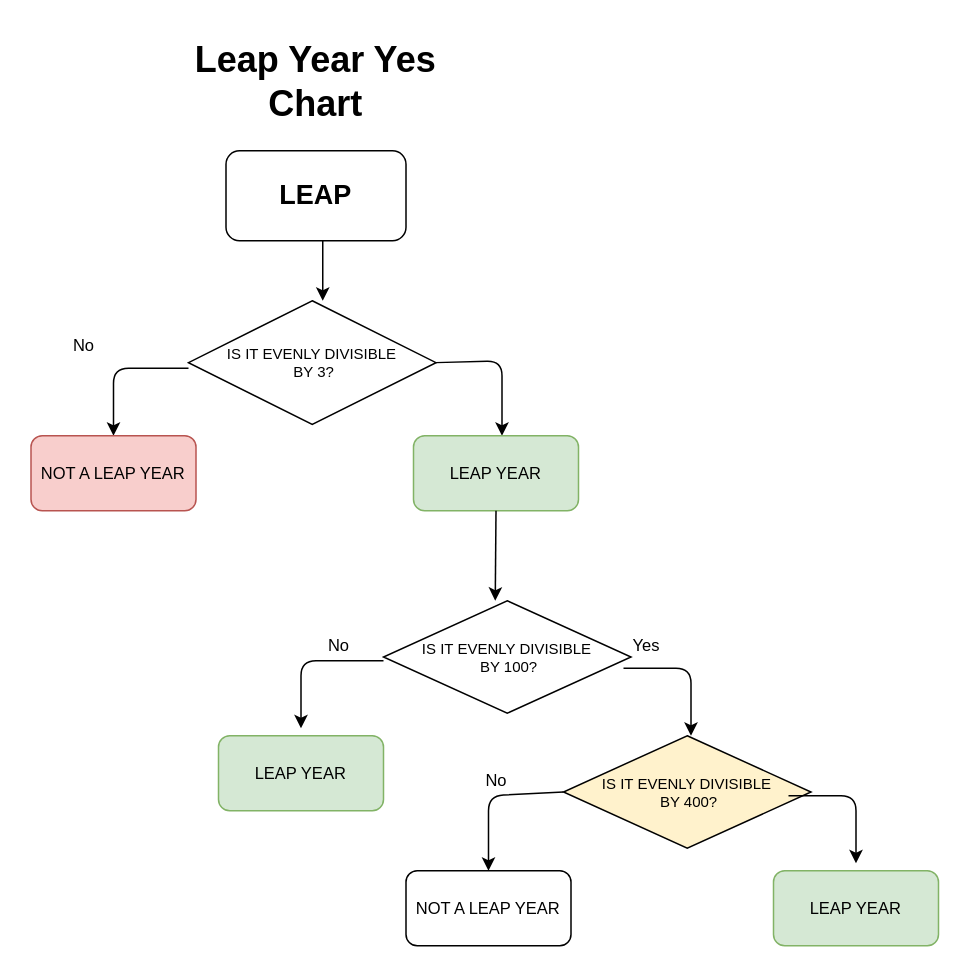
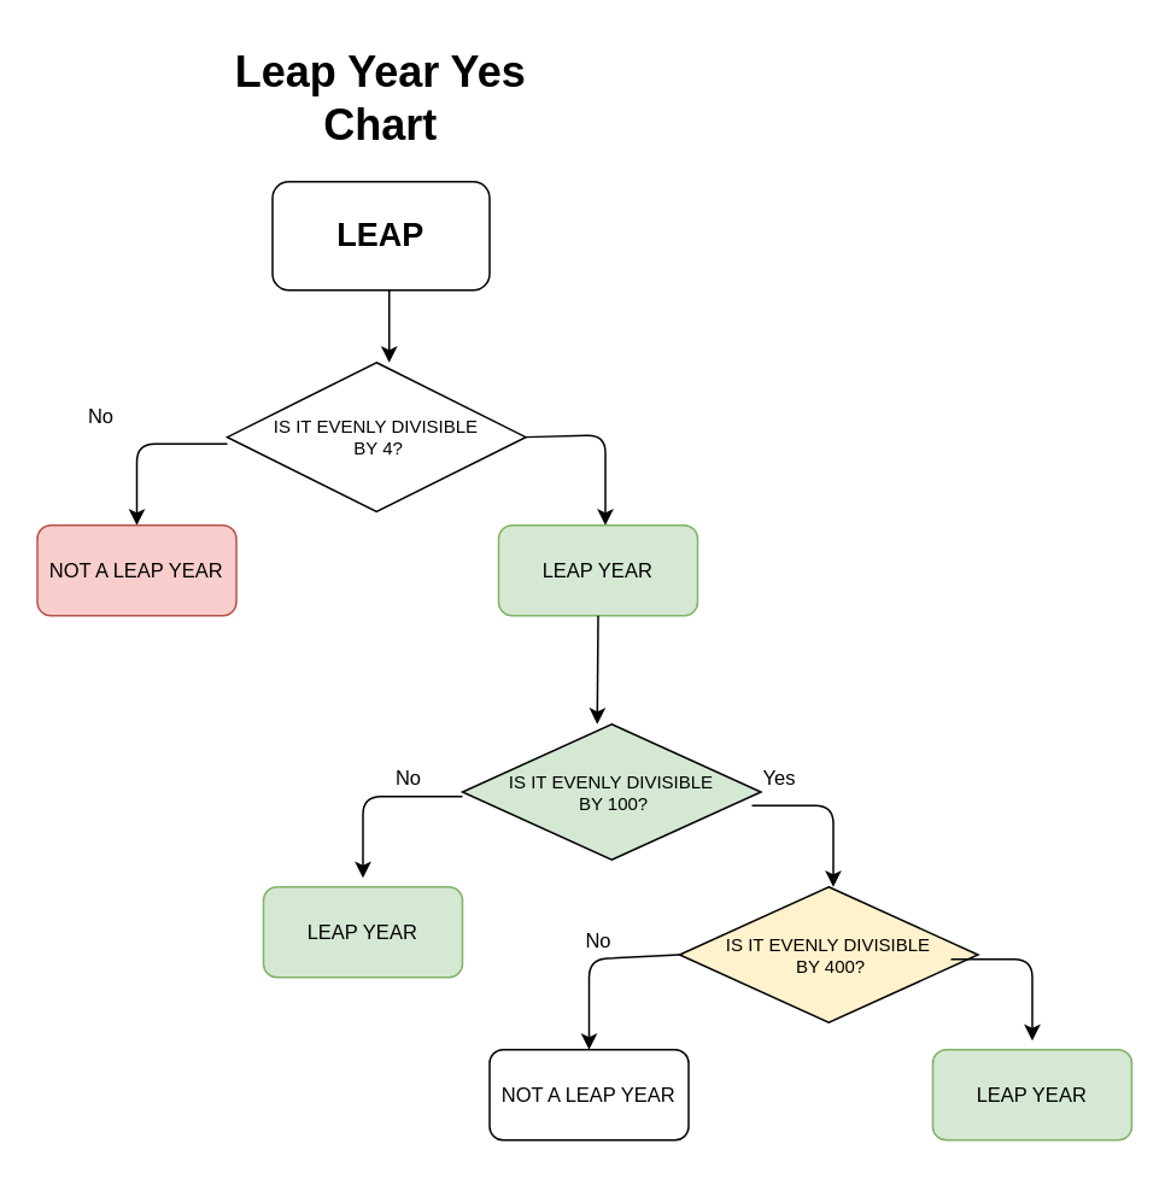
  <mxCell id="0" />
  <mxCell id="1" parent="0" />
  <mxCell id="2" value="&lt;h1&gt;Leap Year Yes Chart&lt;/h1&gt;" style="text;html=1;strokeColor=none;fillColor=none;spacing=5;spacingTop=-20;whiteSpace=wrap;overflow=hidden;rounded=0;align=center;" vertex="1" parent="1"><mxGeometry x="115" y="20" width="190" height="60" as="geometry" /></mxCell>
  <mxCell id="3" value="&lt;font style=&quot;font-size: 18px&quot;&gt;&lt;b&gt;LEAP&lt;/b&gt;&lt;/font&gt;" style="rounded=1;whiteSpace=wrap;html=1;" vertex="1" parent="1"><mxGeometry x="150" y="100" width="120" height="60" as="geometry" /></mxCell>
- <mxCell id="4" value="IS IT EVENLY DIVISIBLE&lt;br style=&quot;font-size: 10px;&quot;&gt;&amp;nbsp;BY 3?" style="rhombus;whiteSpace=wrap;html=1;align=center;fontSize=10;aspect=fixed;" vertex="1" parent="1"><mxGeometry x="125" y="200" width="165" height="82.5" as="geometry" /></mxCell>
+ <mxCell id="4" value="IS IT EVENLY DIVISIBLE&lt;br style=&quot;font-size: 10px;&quot;&gt;&amp;nbsp;BY 4?" style="rhombus;whiteSpace=wrap;html=1;align=center;fontSize=10;aspect=fixed;" vertex="1" parent="1"><mxGeometry x="125" y="200" width="165" height="82.5" as="geometry" /></mxCell>
  <mxCell id="5" value="" style="endArrow=classic;html=1;fontSize=11;" edge="1" parent="1"><mxGeometry width="50" height="50" relative="1" as="geometry"><mxPoint x="214.5" y="160" as="sourcePoint" /><mxPoint x="214.5" y="200" as="targetPoint" /><Array as="points"><mxPoint x="214.5" y="200" /></Array></mxGeometry></mxCell>
  <mxCell id="6" value="" style="endArrow=classic;html=1;fontSize=11;" edge="1" parent="1"><mxGeometry width="50" height="50" relative="1" as="geometry"><mxPoint x="125" y="245" as="sourcePoint" /><mxPoint x="75" y="290" as="targetPoint" /><Array as="points"><mxPoint x="75" y="245" /></Array></mxGeometry></mxCell>
  <mxCell id="7" value="" style="endArrow=classic;html=1;fontSize=11;exitX=1;exitY=0.5;exitDx=0;exitDy=0;" edge="1" parent="1" source="4"><mxGeometry width="50" height="50" relative="1" as="geometry"><mxPoint x="275" y="255" as="sourcePoint" /><mxPoint x="334" y="290" as="targetPoint" /><Array as="points"><mxPoint x="334" y="240" /></Array></mxGeometry></mxCell>
  <mxCell id="8" value="LEAP YEAR" style="rounded=1;whiteSpace=wrap;html=1;fontSize=11;align=center;fillColor=#d5e8d4;strokeColor=#82b366;" vertex="1" parent="1"><mxGeometry x="275" y="290" width="110" height="50" as="geometry" /></mxCell>
  <mxCell id="9" value="NOT A LEAP YEAR" style="rounded=1;whiteSpace=wrap;html=1;fontSize=11;align=center;fillColor=#f8cecc;strokeColor=#b85450;" vertex="1" parent="1"><mxGeometry x="20" y="290" width="110" height="50" as="geometry" /></mxCell>
  <mxCell id="10" value="No" style="text;html=1;align=center;verticalAlign=middle;resizable=0;points=[];autosize=1;strokeColor=none;fontSize=11;" vertex="1" parent="1"><mxGeometry x="40" y="220" width="30" height="20" as="geometry" /></mxCell>
  <mxCell id="11" value="Yes" style="text;html=1;align=center;verticalAlign=middle;resizable=0;points=[];autosize=1;strokeColor=none;fontSize=11;" vertex="1" parent="1"><mxGeometry x="415" y="420" width="30" height="20" as="geometry" /></mxCell>
- <mxCell id="12" value="IS IT EVENLY DIVISIBLE&lt;br style=&quot;font-size: 10px;&quot;&gt;&amp;nbsp;BY 100?" style="rhombus;whiteSpace=wrap;html=1;align=center;fontSize=10;" vertex="1" parent="1"><mxGeometry x="255" y="400" width="165" height="75" as="geometry" /></mxCell>
+ <mxCell id="12" value="IS IT EVENLY DIVISIBLE&lt;br style=&quot;font-size: 10px;&quot;&gt;&amp;nbsp;BY 100?" style="rhombus;whiteSpace=wrap;html=1;align=center;fontSize=10;fillColor=#d5e8d4;" vertex="1" parent="1"><mxGeometry x="255" y="400" width="165" height="75" as="geometry" /></mxCell>
  <mxCell id="13" value="" style="endArrow=classic;html=1;fontSize=11;exitX=0.5;exitY=1;exitDx=0;exitDy=0;" edge="1" parent="1" source="8"><mxGeometry width="50" height="50" relative="1" as="geometry"><mxPoint x="330" y="350" as="sourcePoint" /><mxPoint x="329.5" y="400" as="targetPoint" /><Array as="points"><mxPoint x="329.5" y="400" /></Array></mxGeometry></mxCell>
  <mxCell id="14" value="" style="endArrow=classic;html=1;fontSize=11;" edge="1" parent="1"><mxGeometry width="50" height="50" relative="1" as="geometry"><mxPoint x="255" y="440" as="sourcePoint" /><mxPoint x="200" y="485" as="targetPoint" /><Array as="points"><mxPoint x="200" y="440" /></Array></mxGeometry></mxCell>
  <mxCell id="15" value="" style="endArrow=classic;html=1;fontSize=11;" edge="1" parent="1"><mxGeometry width="50" height="50" relative="1" as="geometry"><mxPoint x="415" y="445" as="sourcePoint" /><mxPoint x="460" y="490" as="targetPoint" /><Array as="points"><mxPoint x="460" y="445" /></Array></mxGeometry></mxCell>
  <mxCell id="16" value="No" style="text;html=1;align=center;verticalAlign=middle;resizable=0;points=[];autosize=1;strokeColor=none;fontSize=11;" vertex="1" parent="1"><mxGeometry x="210" y="420" width="30" height="20" as="geometry" /></mxCell>
  <mxCell id="17" value="NOT A LEAP YEAR" style="rounded=1;whiteSpace=wrap;html=1;fontSize=11;align=center;" vertex="1" parent="1"><mxGeometry x="270" y="580" width="110" height="50" as="geometry" /></mxCell>
  <mxCell id="18" value="LEAP YEAR" style="rounded=1;whiteSpace=wrap;html=1;fontSize=11;align=center;fillColor=#d5e8d4;strokeColor=#82b366;" vertex="1" parent="1"><mxGeometry x="145" y="490" width="110" height="50" as="geometry" /></mxCell>
  <mxCell id="19" value="IS IT EVENLY DIVISIBLE&lt;br style=&quot;font-size: 10px;&quot;&gt;&amp;nbsp;BY 400?" style="rhombus;whiteSpace=wrap;html=1;align=center;fontSize=10;fillColor=#fff2cc;" vertex="1" parent="1"><mxGeometry x="375" y="490" width="165" height="75" as="geometry" /></mxCell>
  <mxCell id="20" value="" style="endArrow=classic;html=1;fontSize=11;exitX=0;exitY=0.5;exitDx=0;exitDy=0;entryX=0.5;entryY=0;entryDx=0;entryDy=0;" edge="1" parent="1" source="19" target="17"><mxGeometry width="50" height="50" relative="1" as="geometry"><mxPoint x="355" y="530" as="sourcePoint" /><mxPoint x="325" y="570" as="targetPoint" /><Array as="points"><mxPoint x="325" y="530" /></Array></mxGeometry></mxCell>
  <mxCell id="21" value="No" style="text;html=1;align=center;verticalAlign=middle;resizable=0;points=[];autosize=1;strokeColor=none;fontSize=11;" vertex="1" parent="1"><mxGeometry x="315" y="510" width="30" height="20" as="geometry" /></mxCell>
  <mxCell id="22" value="" style="endArrow=classic;html=1;fontSize=11;" edge="1" parent="1"><mxGeometry width="50" height="50" relative="1" as="geometry"><mxPoint x="525" y="530" as="sourcePoint" /><mxPoint x="570" y="575" as="targetPoint" /><Array as="points"><mxPoint x="570" y="530" /></Array></mxGeometry></mxCell>
  <mxCell id="23" value="LEAP YEAR" style="rounded=1;whiteSpace=wrap;html=1;fontSize=11;align=center;fillColor=#d5e8d4;strokeColor=#82b366;" vertex="1" parent="1"><mxGeometry x="515" y="580" width="110" height="50" as="geometry" /></mxCell>
